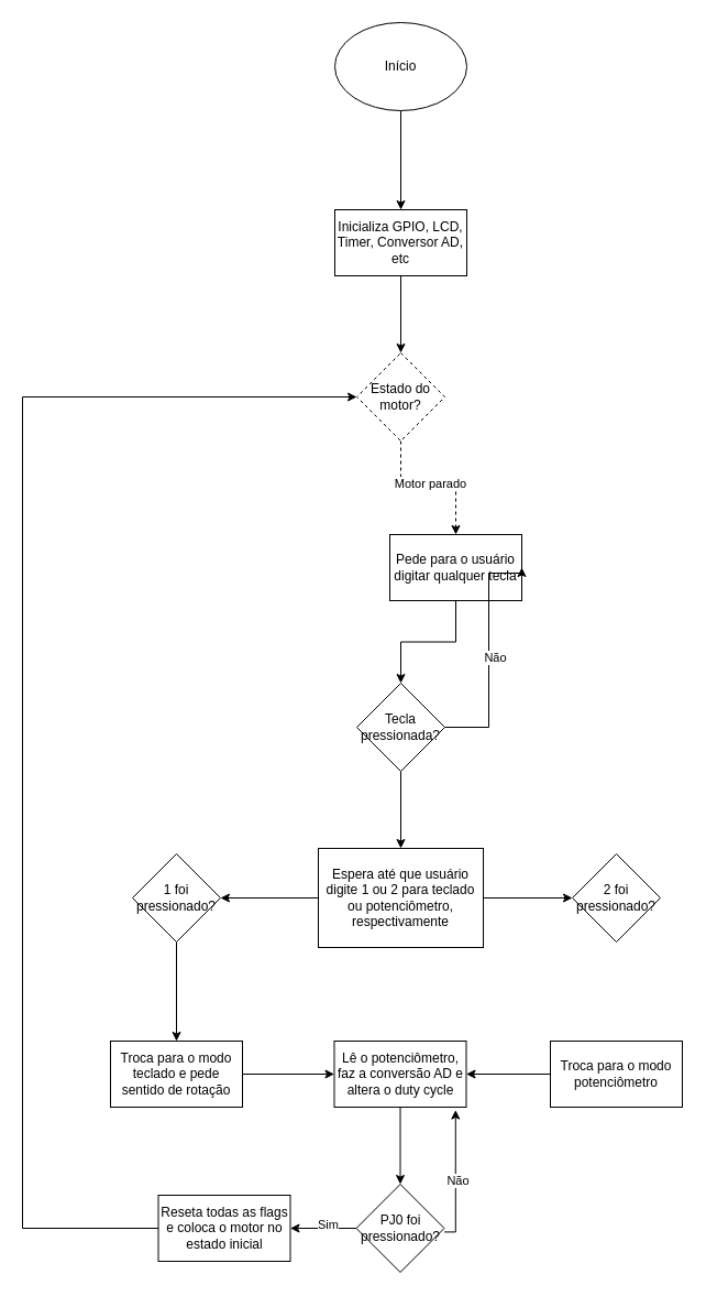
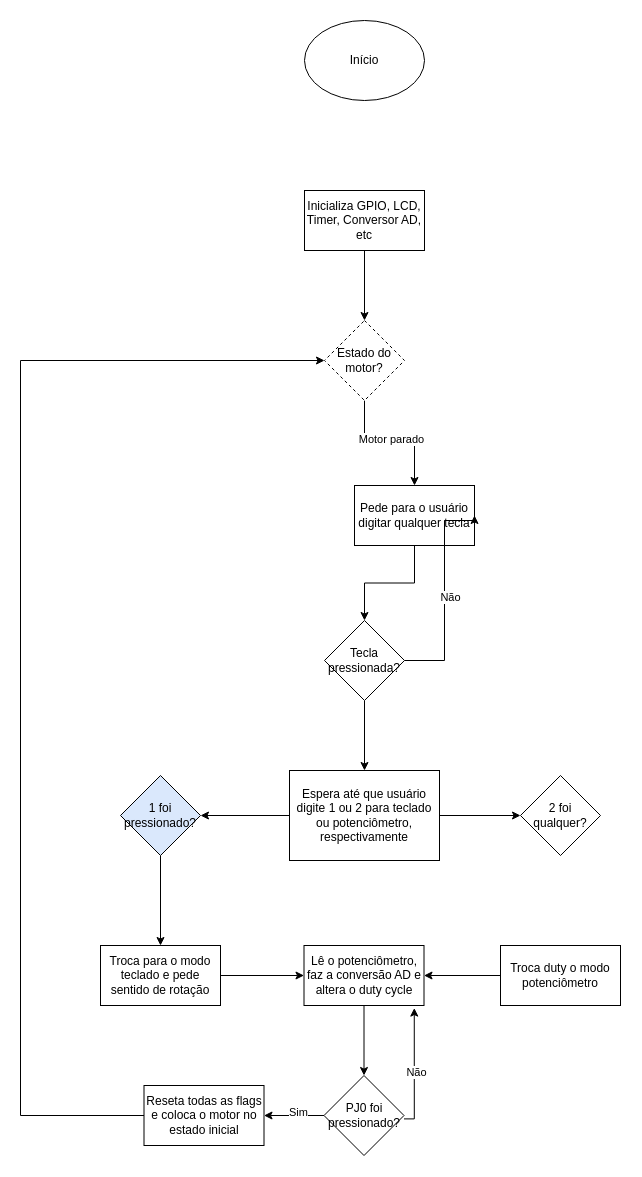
  <mxCell id="0" />
  <mxCell id="1" parent="0" />
- <mxCell id="2" value="" style="edgeStyle=orthogonalEdgeStyle;rounded=0;orthogonalLoop=1;jettySize=auto;html=1;" edge="1" parent="1" source="3" target="5"><mxGeometry relative="1" as="geometry" /></mxCell>
  <mxCell id="3" value="Início" style="ellipse;whiteSpace=wrap;html=1;" vertex="1" parent="1"><mxGeometry x="304" y="20" width="120" height="80" as="geometry" /></mxCell>
  <mxCell id="4" value="" style="edgeStyle=orthogonalEdgeStyle;rounded=0;orthogonalLoop=1;jettySize=auto;html=1;" edge="1" parent="1" source="5" target="8"><mxGeometry relative="1" as="geometry" /></mxCell>
  <mxCell id="5" value="Inicializa GPIO, LCD, Timer, Conversor AD, etc" style="whiteSpace=wrap;html=1;" vertex="1" parent="1"><mxGeometry x="304" y="190" width="120" height="60" as="geometry" /></mxCell>
- <mxCell id="6" value="" style="edgeStyle=orthogonalEdgeStyle;rounded=0;orthogonalLoop=1;jettySize=auto;html=1;dashed=1;" edge="1" parent="1" source="8" target="10"><mxGeometry relative="1" as="geometry" /></mxCell>
+ <mxCell id="6" value="" style="edgeStyle=orthogonalEdgeStyle;rounded=0;orthogonalLoop=1;jettySize=auto;html=1;" edge="1" parent="1" source="8" target="10"><mxGeometry relative="1" as="geometry" /></mxCell>
  <mxCell id="7" value="Motor parado" style="edgeLabel;html=1;align=center;verticalAlign=middle;resizable=0;points=[];" vertex="1" connectable="0" parent="6"><mxGeometry x="0.022" y="4" relative="1" as="geometry"><mxPoint as="offset" /></mxGeometry></mxCell>
  <mxCell id="8" value="Estado do motor?" style="rhombus;whiteSpace=wrap;html=1;dashed=1;" vertex="1" parent="1"><mxGeometry x="324" y="320" width="80" height="80" as="geometry" /></mxCell>
  <mxCell id="9" value="" style="edgeStyle=orthogonalEdgeStyle;rounded=0;orthogonalLoop=1;jettySize=auto;html=1;" edge="1" parent="1" source="10" target="14"><mxGeometry relative="1" as="geometry" /></mxCell>
  <mxCell id="10" value="Pede para o usuário digitar qualquer tecla" style="whiteSpace=wrap;html=1;" vertex="1" parent="1"><mxGeometry x="354" y="485" width="120" height="60" as="geometry" /></mxCell>
  <mxCell id="11" style="edgeStyle=orthogonalEdgeStyle;rounded=0;orthogonalLoop=1;jettySize=auto;html=1;entryX=1;entryY=0.5;entryDx=0;entryDy=0;" edge="1" parent="1" source="14" target="10"><mxGeometry relative="1" as="geometry"><Array as="points"><mxPoint x="444" y="660" /><mxPoint x="444" y="520" /></Array></mxGeometry></mxCell>
  <mxCell id="12" value="Não" style="edgeLabel;html=1;align=center;verticalAlign=middle;resizable=0;points=[];" vertex="1" connectable="0" parent="11"><mxGeometry x="-0.03" y="-5" relative="1" as="geometry"><mxPoint as="offset" /></mxGeometry></mxCell>
  <mxCell id="13" value="" style="edgeStyle=orthogonalEdgeStyle;rounded=0;orthogonalLoop=1;jettySize=auto;html=1;" edge="1" parent="1" source="14" target="17"><mxGeometry relative="1" as="geometry" /></mxCell>
  <mxCell id="14" value="Tecla pressionada?" style="rhombus;whiteSpace=wrap;html=1;" vertex="1" parent="1"><mxGeometry x="324" y="620" width="80" height="80" as="geometry" /></mxCell>
  <mxCell id="15" value="" style="edgeStyle=orthogonalEdgeStyle;rounded=0;orthogonalLoop=1;jettySize=auto;html=1;" edge="1" parent="1" source="17" target="19"><mxGeometry relative="1" as="geometry" /></mxCell>
  <mxCell id="16" value="" style="edgeStyle=orthogonalEdgeStyle;rounded=0;orthogonalLoop=1;jettySize=auto;html=1;" edge="1" parent="1" source="17" target="20"><mxGeometry relative="1" as="geometry" /></mxCell>
  <mxCell id="17" value="Espera até que usuário digite 1 ou 2 para teclado ou potenciômetro, respectivamente" style="whiteSpace=wrap;html=1;" vertex="1" parent="1"><mxGeometry x="289" y="770" width="150" height="90" as="geometry" /></mxCell>
  <mxCell id="18" value="" style="edgeStyle=orthogonalEdgeStyle;rounded=0;orthogonalLoop=1;jettySize=auto;html=1;" edge="1" parent="1" source="19" target="22"><mxGeometry relative="1" as="geometry" /></mxCell>
- <mxCell id="19" value="1 foi pressionado?" style="rhombus;whiteSpace=wrap;html=1;" vertex="1" parent="1"><mxGeometry x="120" y="775" width="80" height="80" as="geometry" /></mxCell>
- <mxCell id="20" value="2 foi pressionado?" style="rhombus;whiteSpace=wrap;html=1;" vertex="1" parent="1"><mxGeometry x="520" y="775" width="80" height="80" as="geometry" /></mxCell>
+ <mxCell id="19" value="1 foi pressionado?" style="rhombus;whiteSpace=wrap;html=1;fillColor=#dae8fc;" vertex="1" parent="1"><mxGeometry x="120" y="775" width="80" height="80" as="geometry" /></mxCell>
+ <mxCell id="20" value="2 foi qualquer?" style="rhombus;whiteSpace=wrap;html=1;" vertex="1" parent="1"><mxGeometry x="520" y="775" width="80" height="80" as="geometry" /></mxCell>
  <mxCell id="21" value="" style="edgeStyle=orthogonalEdgeStyle;rounded=0;orthogonalLoop=1;jettySize=auto;html=1;" edge="1" parent="1" source="22" target="26"><mxGeometry relative="1" as="geometry" /></mxCell>
  <mxCell id="22" value="Troca para o modo teclado e pede sentido de rotação" style="whiteSpace=wrap;html=1;" vertex="1" parent="1"><mxGeometry x="100" y="945" width="120" height="60" as="geometry" /></mxCell>
  <mxCell id="23" value="" style="edgeStyle=orthogonalEdgeStyle;rounded=0;orthogonalLoop=1;jettySize=auto;html=1;" edge="1" parent="1" source="24" target="26"><mxGeometry relative="1" as="geometry" /></mxCell>
- <mxCell id="24" value="Troca para o modo potenciômetro" style="whiteSpace=wrap;html=1;" vertex="1" parent="1"><mxGeometry x="500" y="945" width="120" height="60" as="geometry" /></mxCell>
+ <mxCell id="24" value="Troca duty o modo potenciômetro" style="whiteSpace=wrap;html=1;" vertex="1" parent="1"><mxGeometry x="500" y="945" width="120" height="60" as="geometry" /></mxCell>
  <mxCell id="25" value="" style="edgeStyle=orthogonalEdgeStyle;rounded=0;orthogonalLoop=1;jettySize=auto;html=1;" edge="1" parent="1" source="26" target="29"><mxGeometry relative="1" as="geometry" /></mxCell>
  <mxCell id="26" value="Lê o potenciômetro, faz a conversão AD e altera o duty cycle" style="whiteSpace=wrap;html=1;" vertex="1" parent="1"><mxGeometry x="303.5" y="945" width="120" height="60" as="geometry" /></mxCell>
  <mxCell id="27" value="" style="edgeStyle=orthogonalEdgeStyle;rounded=0;orthogonalLoop=1;jettySize=auto;html=1;" edge="1" parent="1" source="29" target="33"><mxGeometry relative="1" as="geometry" /></mxCell>
  <mxCell id="28" value="Sim" style="edgeLabel;html=1;align=center;verticalAlign=middle;resizable=0;points=[];" vertex="1" connectable="0" parent="27"><mxGeometry x="-0.136" y="-4" relative="1" as="geometry"><mxPoint as="offset" /></mxGeometry></mxCell>
  <mxCell id="29" value="PJ0 foi pressionado?" style="rhombus;whiteSpace=wrap;html=1;" vertex="1" parent="1"><mxGeometry x="323.5" y="1075" width="80" height="80" as="geometry" /></mxCell>
  <mxCell id="30" style="edgeStyle=orthogonalEdgeStyle;rounded=0;orthogonalLoop=1;jettySize=auto;html=1;entryX=0.919;entryY=1.043;entryDx=0;entryDy=0;entryPerimeter=0;" edge="1" parent="1" target="26"><mxGeometry relative="1" as="geometry"><mxPoint x="403.496" y="1118.404" as="sourcePoint" /><mxPoint x="454.76" y="1050" as="targetPoint" /><Array as="points"><mxPoint x="414" y="1118" /></Array></mxGeometry></mxCell>
  <mxCell id="31" value="Não" style="edgeLabel;html=1;align=center;verticalAlign=middle;resizable=0;points=[];" vertex="1" connectable="0" parent="30"><mxGeometry x="-0.054" y="-2" relative="1" as="geometry"><mxPoint as="offset" /></mxGeometry></mxCell>
  <mxCell id="32" style="edgeStyle=orthogonalEdgeStyle;rounded=0;orthogonalLoop=1;jettySize=auto;html=1;" edge="1" parent="1" source="33" target="8"><mxGeometry relative="1" as="geometry"><Array as="points"><mxPoint x="20" y="1115" /><mxPoint x="20" y="360" /></Array></mxGeometry></mxCell>
  <mxCell id="33" value="Reseta todas as flags e coloca o motor no estado inicial" style="whiteSpace=wrap;html=1;" vertex="1" parent="1"><mxGeometry x="143.5" y="1085" width="120" height="60" as="geometry" /></mxCell>
